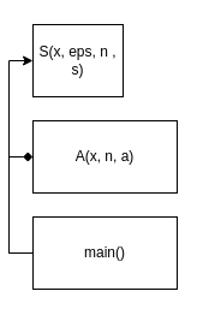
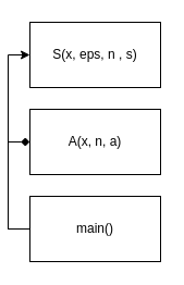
  <mxCell id="0" />
  <mxCell id="1" parent="0" />
  <mxCell id="2" style="edgeStyle=orthogonalEdgeStyle;rounded=0;orthogonalLoop=1;jettySize=auto;html=1;exitX=0;exitY=0.5;exitDx=0;exitDy=0;entryX=0;entryY=0.5;entryDx=0;entryDy=0;endArrow=diamond;" edge="1" parent="1" source="4" target="5"><mxGeometry relative="1" as="geometry" /></mxCell>
  <mxCell id="3" style="edgeStyle=orthogonalEdgeStyle;rounded=0;orthogonalLoop=1;jettySize=auto;html=1;exitX=0;exitY=0.5;exitDx=0;exitDy=0;entryX=0;entryY=0.5;entryDx=0;entryDy=0;" edge="1" parent="1" source="4" target="6"><mxGeometry relative="1" as="geometry" /></mxCell>
  <mxCell id="4" value="main()" style="rounded=0;whiteSpace=wrap;html=1;" vertex="1" parent="1"><mxGeometry x="20" y="180" width="120" height="60" as="geometry" /></mxCell>
  <mxCell id="5" value="A(x, n, a)" style="rounded=0;whiteSpace=wrap;html=1;" vertex="1" parent="1"><mxGeometry x="20" y="100" width="120" height="60" as="geometry" /></mxCell>
- <mxCell id="6" value="S(x, eps, n , s)" style="rounded=0;whiteSpace=wrap;html=1;" vertex="1" parent="1"><mxGeometry x="20" y="20" width="75" height="60" as="geometry" /></mxCell>
+ <mxCell id="6" value="S(x, eps, n , s)" style="rounded=0;whiteSpace=wrap;html=1;" vertex="1" parent="1"><mxGeometry x="20" y="20" width="120" height="60" as="geometry" /></mxCell>
